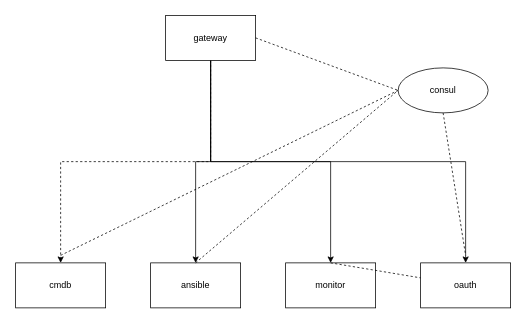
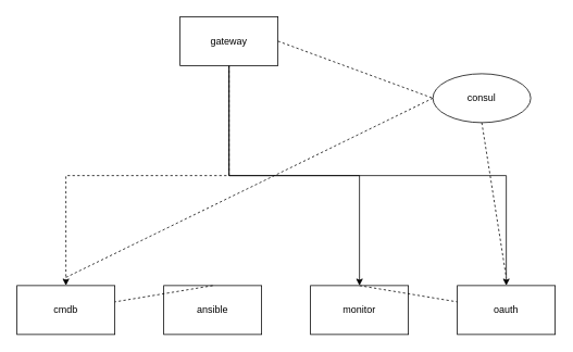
  <mxCell id="0" />
  <mxCell id="1" parent="0" />
  <mxCell id="2" value="oauth" style="rounded=0;whiteSpace=wrap;html=1;" vertex="1" parent="1"><mxGeometry x="560" y="350" width="120" height="60" as="geometry" /></mxCell>
  <mxCell id="3" style="edgeStyle=orthogonalEdgeStyle;rounded=0;orthogonalLoop=1;jettySize=auto;html=1;exitX=0.5;exitY=1;exitDx=0;exitDy=0;entryX=0.5;entryY=0;entryDx=0;entryDy=0;dashed=1;" edge="1" parent="1" source="7" target="8"><mxGeometry relative="1" as="geometry" /></mxCell>
- <mxCell id="4" style="edgeStyle=orthogonalEdgeStyle;rounded=0;orthogonalLoop=1;jettySize=auto;html=1;exitX=0.5;exitY=1;exitDx=0;exitDy=0;entryX=0.5;entryY=0;entryDx=0;entryDy=0;" edge="1" parent="1" source="7" target="9"><mxGeometry relative="1" as="geometry" /></mxCell>
  <mxCell id="5" style="edgeStyle=orthogonalEdgeStyle;rounded=0;orthogonalLoop=1;jettySize=auto;html=1;exitX=0.5;exitY=1;exitDx=0;exitDy=0;entryX=0.5;entryY=0;entryDx=0;entryDy=0;" edge="1" parent="1" source="7" target="10"><mxGeometry relative="1" as="geometry" /></mxCell>
  <mxCell id="6" style="edgeStyle=orthogonalEdgeStyle;rounded=0;orthogonalLoop=1;jettySize=auto;html=1;exitX=0.5;exitY=1;exitDx=0;exitDy=0;" edge="1" parent="1" source="7" target="2"><mxGeometry relative="1" as="geometry" /></mxCell>
  <mxCell id="7" value="gateway" style="rounded=0;whiteSpace=wrap;html=1;" vertex="1" parent="1"><mxGeometry x="220" y="20" width="120" height="60" as="geometry" /></mxCell>
  <mxCell id="8" value="cmdb" style="rounded=0;whiteSpace=wrap;html=1;" vertex="1" parent="1"><mxGeometry x="20" y="350" width="120" height="60" as="geometry" /></mxCell>
  <mxCell id="9" value="ansible" style="rounded=0;whiteSpace=wrap;html=1;" vertex="1" parent="1"><mxGeometry x="200" y="350" width="120" height="60" as="geometry" /></mxCell>
  <mxCell id="10" value="monitor" style="rounded=0;whiteSpace=wrap;html=1;" vertex="1" parent="1"><mxGeometry x="380" y="350" width="120" height="60" as="geometry" /></mxCell>
  <mxCell id="11" value="consul" style="ellipse;whiteSpace=wrap;html=1;" vertex="1" parent="1"><mxGeometry x="530" y="90" width="120" height="60" as="geometry" /></mxCell>
  <mxCell id="12" value="" style="endArrow=none;dashed=1;html=1;entryX=0;entryY=0.5;entryDx=0;entryDy=0;exitX=1;exitY=0.5;exitDx=0;exitDy=0;" edge="1" parent="1" source="7" target="11"><mxGeometry width="50" height="50" relative="1" as="geometry"><mxPoint x="410" y="90" as="sourcePoint" /><mxPoint x="460" y="40" as="targetPoint" /></mxGeometry></mxCell>
  <mxCell id="13" value="" style="endArrow=none;dashed=1;html=1;entryX=0;entryY=0.5;entryDx=0;entryDy=0;" edge="1" parent="1" target="11"><mxGeometry width="50" height="50" relative="1" as="geometry"><mxPoint x="80" y="340" as="sourcePoint" /><mxPoint x="380" y="160" as="targetPoint" /></mxGeometry></mxCell>
- <mxCell id="14" value="" style="endArrow=none;dashed=1;html=1;entryX=0;entryY=0.5;entryDx=0;entryDy=0;exitX=0.5;exitY=0;exitDx=0;exitDy=0;" edge="1" parent="1" source="9" target="11"><mxGeometry width="50" height="50" relative="1" as="geometry"><mxPoint x="480" y="210" as="sourcePoint" /><mxPoint x="530" y="160" as="targetPoint" /></mxGeometry></mxCell>
+ <mxCell id="14" value="" style="endArrow=none;dashed=1;html=1;exitX=0.5;exitY=0;exitDx=0;exitDy=0;" edge="1" parent="1" source="9" target="8"><mxGeometry width="50" height="50" relative="1" as="geometry"><mxPoint x="480" y="210" as="sourcePoint" /><mxPoint x="530" y="160" as="targetPoint" /></mxGeometry></mxCell>
  <mxCell id="15" value="" style="endArrow=none;dashed=1;html=1;exitX=0.5;exitY=0;exitDx=0;exitDy=0;" edge="1" parent="1" source="10" target="2"><mxGeometry width="50" height="50" relative="1" as="geometry"><mxPoint x="500" y="290" as="sourcePoint" /><mxPoint x="550" y="240" as="targetPoint" /></mxGeometry></mxCell>
  <mxCell id="16" value="" style="endArrow=none;dashed=1;html=1;exitX=0.5;exitY=1;exitDx=0;exitDy=0;" edge="1" parent="1" source="11"><mxGeometry width="50" height="50" relative="1" as="geometry"><mxPoint x="700" y="250" as="sourcePoint" /><mxPoint x="620" y="340" as="targetPoint" /></mxGeometry></mxCell>
